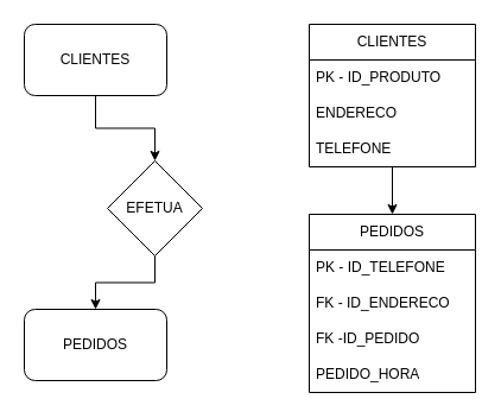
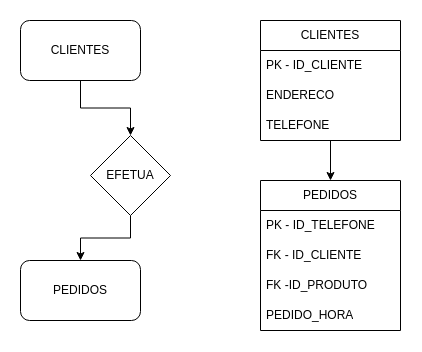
  <mxCell id="0" />
  <mxCell id="1" parent="0" />
  <mxCell id="2" value="PEDIDOS" style="rounded=1;whiteSpace=wrap;html=1;" vertex="1" parent="1"><mxGeometry x="20" y="260" width="120" height="60" as="geometry" /></mxCell>
  <mxCell id="3" style="edgeStyle=orthogonalEdgeStyle;rounded=0;orthogonalLoop=1;jettySize=auto;html=1;entryX=0.5;entryY=0;entryDx=0;entryDy=0;" edge="1" parent="1" source="4" target="2"><mxGeometry relative="1" as="geometry" /></mxCell>
  <mxCell id="4" value="EFETUA" style="rhombus;whiteSpace=wrap;html=1;" vertex="1" parent="1"><mxGeometry x="90" y="135" width="80" height="80" as="geometry" /></mxCell>
  <mxCell id="5" style="edgeStyle=orthogonalEdgeStyle;rounded=0;orthogonalLoop=1;jettySize=auto;html=1;entryX=0.5;entryY=0;entryDx=0;entryDy=0;" edge="1" parent="1" source="6" target="4"><mxGeometry relative="1" as="geometry" /></mxCell>
  <mxCell id="6" value="CLIENTES" style="rounded=1;whiteSpace=wrap;html=1;" vertex="1" parent="1"><mxGeometry x="20" y="20" width="120" height="60" as="geometry" /></mxCell>
  <mxCell id="7" style="edgeStyle=orthogonalEdgeStyle;rounded=0;orthogonalLoop=1;jettySize=auto;html=1;entryX=0.5;entryY=0;entryDx=0;entryDy=0;" edge="1" parent="1" source="8" target="12"><mxGeometry relative="1" as="geometry" /></mxCell>
  <mxCell id="8" value="CLIENTES" style="swimlane;fontStyle=0;childLayout=stackLayout;horizontal=1;startSize=30;horizontalStack=0;resizeParent=1;resizeParentMax=0;resizeLast=0;collapsible=1;marginBottom=0;whiteSpace=wrap;html=1;" vertex="1" parent="1"><mxGeometry x="260" y="20" width="140" height="120" as="geometry" /></mxCell>
- <mxCell id="9" value="PK - ID_PRODUTO" style="text;strokeColor=none;fillColor=none;align=left;verticalAlign=middle;spacingLeft=4;spacingRight=4;overflow=hidden;points=[[0,0.5],[1,0.5]];portConstraint=eastwest;rotatable=0;whiteSpace=wrap;html=1;" vertex="1" parent="8"><mxGeometry y="30" width="140" height="30" as="geometry" /></mxCell>
+ <mxCell id="9" value="PK - ID_CLIENTE" style="text;strokeColor=none;fillColor=none;align=left;verticalAlign=middle;spacingLeft=4;spacingRight=4;overflow=hidden;points=[[0,0.5],[1,0.5]];portConstraint=eastwest;rotatable=0;whiteSpace=wrap;html=1;" vertex="1" parent="8"><mxGeometry y="30" width="140" height="30" as="geometry" /></mxCell>
  <mxCell id="10" value="ENDERECO" style="text;strokeColor=none;fillColor=none;align=left;verticalAlign=middle;spacingLeft=4;spacingRight=4;overflow=hidden;points=[[0,0.5],[1,0.5]];portConstraint=eastwest;rotatable=0;whiteSpace=wrap;html=1;" vertex="1" parent="8"><mxGeometry y="60" width="140" height="30" as="geometry" /></mxCell>
  <mxCell id="11" value="TELEFONE" style="text;strokeColor=none;fillColor=none;align=left;verticalAlign=middle;spacingLeft=4;spacingRight=4;overflow=hidden;points=[[0,0.5],[1,0.5]];portConstraint=eastwest;rotatable=0;whiteSpace=wrap;html=1;" vertex="1" parent="8"><mxGeometry y="90" width="140" height="30" as="geometry" /></mxCell>
  <mxCell id="12" value="PEDIDOS" style="swimlane;fontStyle=0;childLayout=stackLayout;horizontal=1;startSize=30;horizontalStack=0;resizeParent=1;resizeParentMax=0;resizeLast=0;collapsible=1;marginBottom=0;whiteSpace=wrap;html=1;" vertex="1" parent="1"><mxGeometry x="260" y="180" width="140" height="150" as="geometry" /></mxCell>
  <mxCell id="13" value="PK - ID_TELEFONE" style="text;strokeColor=none;fillColor=none;align=left;verticalAlign=middle;spacingLeft=4;spacingRight=4;overflow=hidden;points=[[0,0.5],[1,0.5]];portConstraint=eastwest;rotatable=0;whiteSpace=wrap;html=1;" vertex="1" parent="12"><mxGeometry y="30" width="140" height="30" as="geometry" /></mxCell>
- <mxCell id="14" value="FK - ID_ENDERECO" style="text;strokeColor=none;fillColor=none;align=left;verticalAlign=middle;spacingLeft=4;spacingRight=4;overflow=hidden;points=[[0,0.5],[1,0.5]];portConstraint=eastwest;rotatable=0;whiteSpace=wrap;html=1;" vertex="1" parent="12"><mxGeometry y="60" width="140" height="30" as="geometry" /></mxCell>
- <mxCell id="15" value="FK -ID_PEDIDO" style="text;strokeColor=none;fillColor=none;align=left;verticalAlign=middle;spacingLeft=4;spacingRight=4;overflow=hidden;points=[[0,0.5],[1,0.5]];portConstraint=eastwest;rotatable=0;whiteSpace=wrap;html=1;" vertex="1" parent="12"><mxGeometry y="90" width="140" height="30" as="geometry" /></mxCell>
+ <mxCell id="14" value="FK - ID_CLIENTE" style="text;strokeColor=none;fillColor=none;align=left;verticalAlign=middle;spacingLeft=4;spacingRight=4;overflow=hidden;points=[[0,0.5],[1,0.5]];portConstraint=eastwest;rotatable=0;whiteSpace=wrap;html=1;" vertex="1" parent="12"><mxGeometry y="60" width="140" height="30" as="geometry" /></mxCell>
+ <mxCell id="15" value="FK -ID_PRODUTO" style="text;strokeColor=none;fillColor=none;align=left;verticalAlign=middle;spacingLeft=4;spacingRight=4;overflow=hidden;points=[[0,0.5],[1,0.5]];portConstraint=eastwest;rotatable=0;whiteSpace=wrap;html=1;" vertex="1" parent="12"><mxGeometry y="90" width="140" height="30" as="geometry" /></mxCell>
  <mxCell id="16" value="PEDIDO_HORA" style="text;strokeColor=none;fillColor=none;align=left;verticalAlign=middle;spacingLeft=4;spacingRight=4;overflow=hidden;points=[[0,0.5],[1,0.5]];portConstraint=eastwest;rotatable=0;whiteSpace=wrap;html=1;" vertex="1" parent="12"><mxGeometry y="120" width="140" height="30" as="geometry" /></mxCell>
